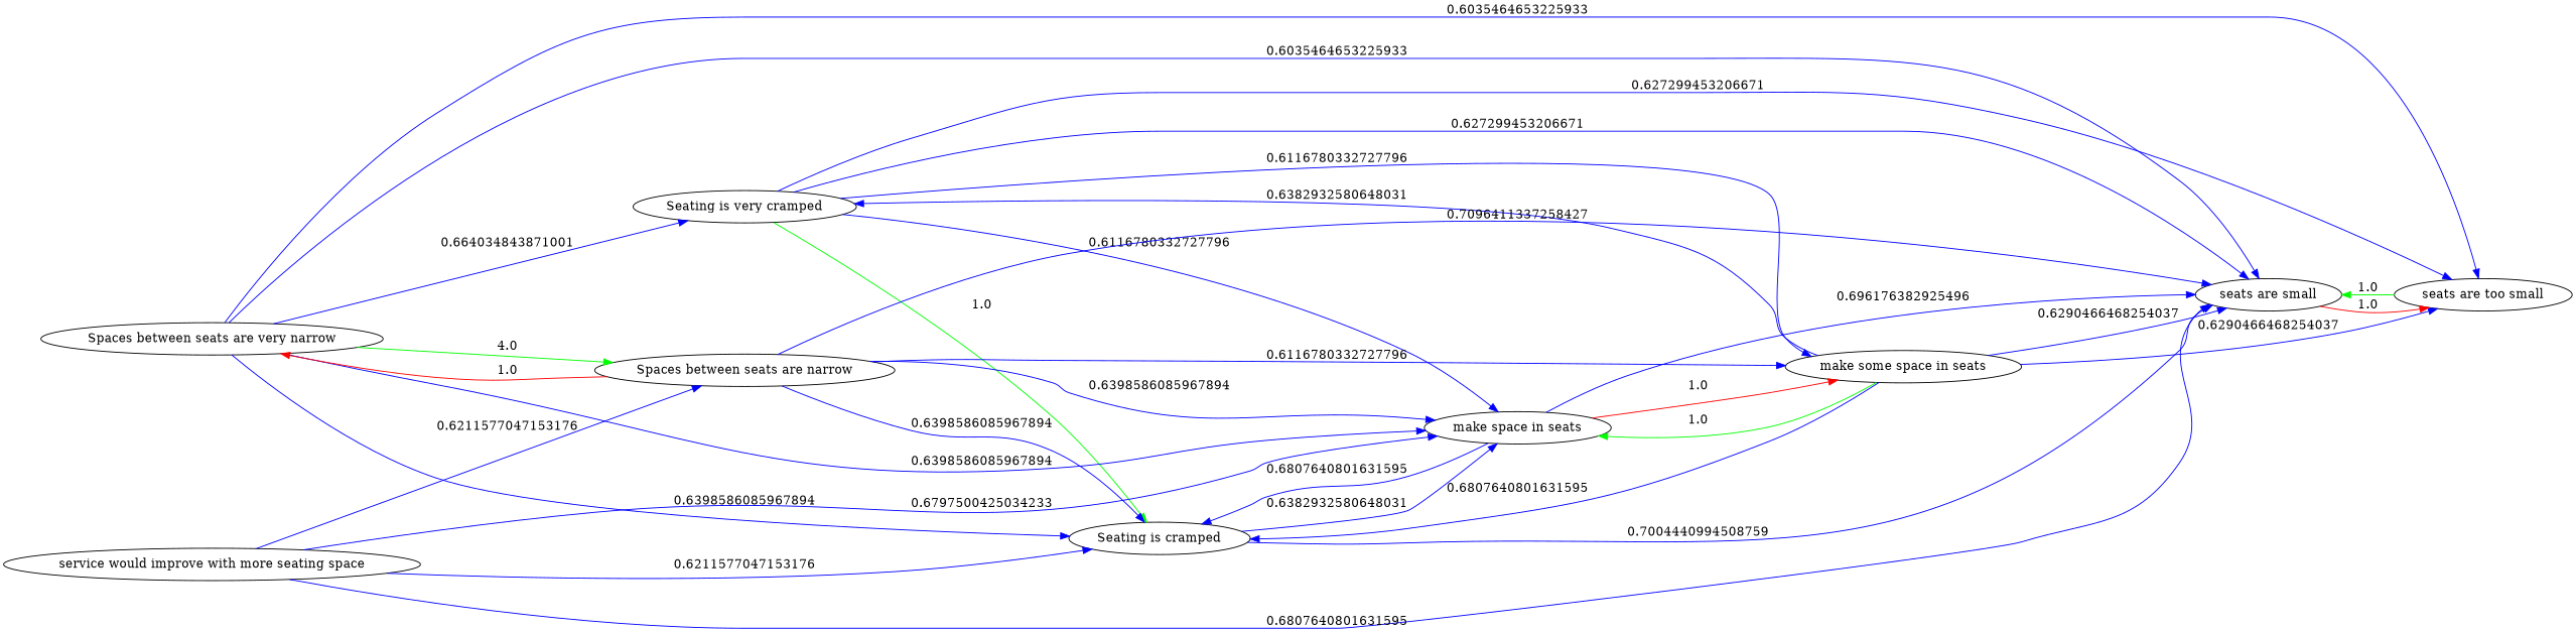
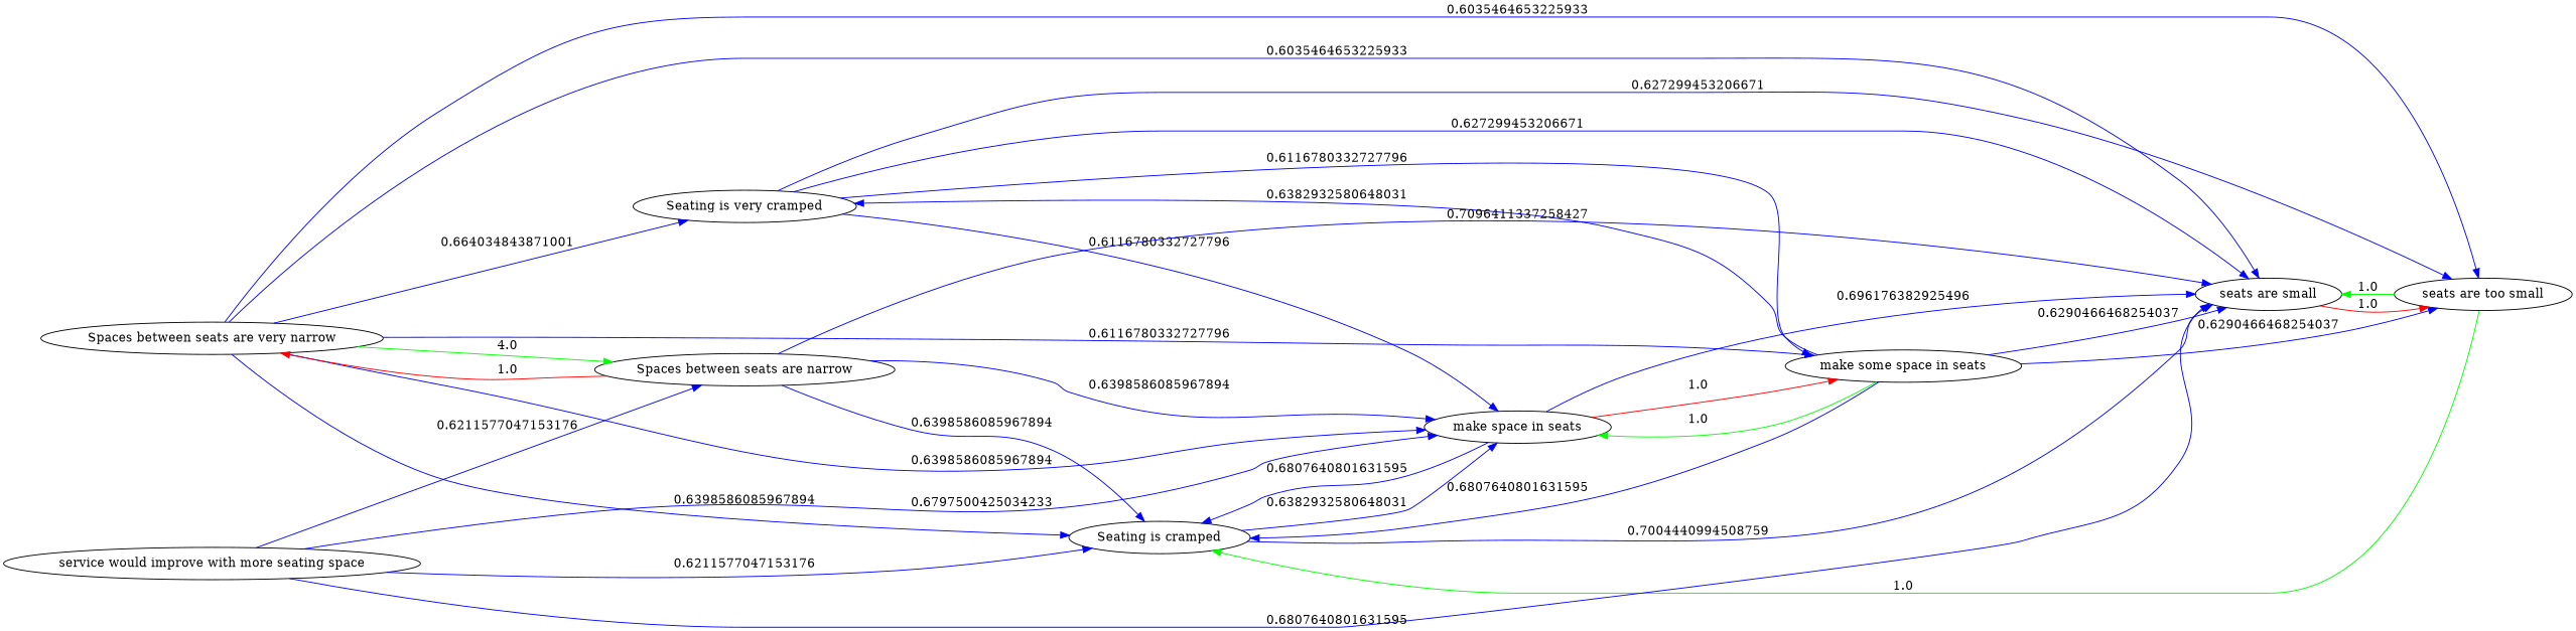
  digraph {
    rankdir=LR
    edge [color=blue]
    "Seating is very cramped"
    "Seating is cramped"
    "make some space in seats"
    "make space in seats"
    "seats are too small"
    "seats are small"
    "Spaces between seats are very narrow"
    "Spaces between seats are narrow"
    "service would improve with more seating space"
-   "Seating is very cramped" -> "Seating is cramped" [color=green label=1.0]
+   "seats are too small" -> "Seating is cramped" [color=green label=1.0]
    "Seating is very cramped" -> "make some space in seats" [label=0.6116780332727796]
    "Seating is very cramped" -> "make space in seats" [label=0.6116780332727796]
    "Seating is very cramped" -> "seats are too small" [label=0.627299453206671]
    "Seating is very cramped" -> "seats are small" [label=0.627299453206671]
    "Seating is cramped" -> "make space in seats" [label=0.6382932580648031]
    "Seating is cramped" -> "seats are small" [label=0.7004440994508759]
    "make some space in seats" -> "Seating is very cramped" [label=0.6382932580648031]
    "make some space in seats" -> "Seating is cramped" [label=0.6807640801631595]
    "make some space in seats" -> "make space in seats" [color=green label=1.0]
    "make some space in seats" -> "seats are too small" [label=0.6290466468254037]
    "make some space in seats" -> "seats are small" [label=0.6290466468254037]
    "make space in seats" -> "Seating is cramped" [label=0.6807640801631595]
    "make space in seats" -> "make some space in seats" [color=red label=1.0]
    "make space in seats" -> "seats are small" [label=0.696176382925496]
    "seats are too small" -> "seats are small" [color=green label=1.0]
    "seats are small" -> "seats are too small" [color=red label=1.0]
    "Spaces between seats are very narrow" -> "Seating is very cramped" [label=0.664034843871001]
    "Spaces between seats are very narrow" -> "Seating is cramped" [label=0.6398586085967894]
-   "Spaces between seats are narrow" -> "make some space in seats" [label=0.6116780332727796]
+   "Spaces between seats are very narrow" -> "make some space in seats" [label=0.6116780332727796]
    "Spaces between seats are very narrow" -> "make space in seats" [label=0.6398586085967894]
    "Spaces between seats are very narrow" -> "seats are too small" [label=0.6035464653225933]
    "Spaces between seats are very narrow" -> "seats are small" [label=0.6035464653225933]
    "Spaces between seats are very narrow" -> "Spaces between seats are narrow" [color=green label=4.0]
    "Spaces between seats are narrow" -> "Seating is cramped" [label=0.6398586085967894]
    "Spaces between seats are narrow" -> "make space in seats" [label=0.6398586085967894]
    "Spaces between seats are narrow" -> "seats are small" [label=0.7096411337258427]
    "Spaces between seats are narrow" -> "Spaces between seats are very narrow" [color=red label=1.0]
    "service would improve with more seating space" -> "Seating is cramped" [label=0.6211577047153176]
    "service would improve with more seating space" -> "make space in seats" [label=0.6797500425034233]
    "service would improve with more seating space" -> "seats are small" [label=0.6807640801631595]
    "service would improve with more seating space" -> "Spaces between seats are narrow" [label=0.6211577047153176]
  }
